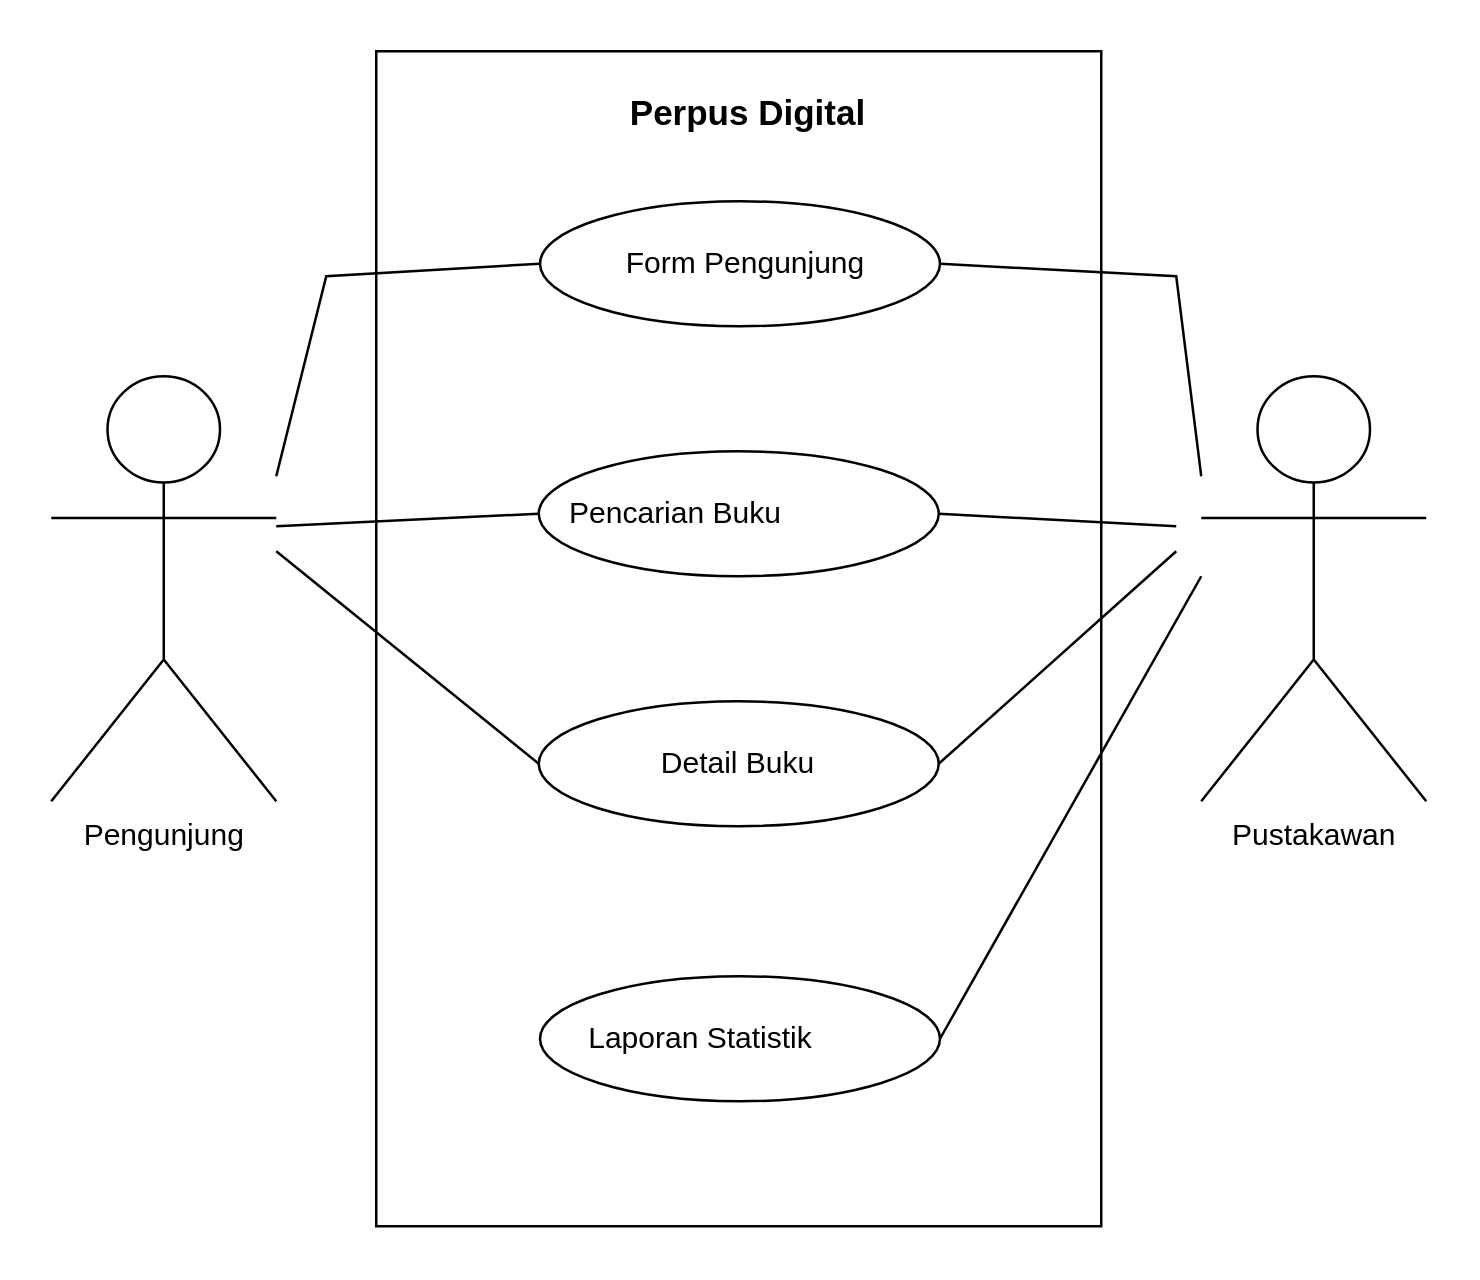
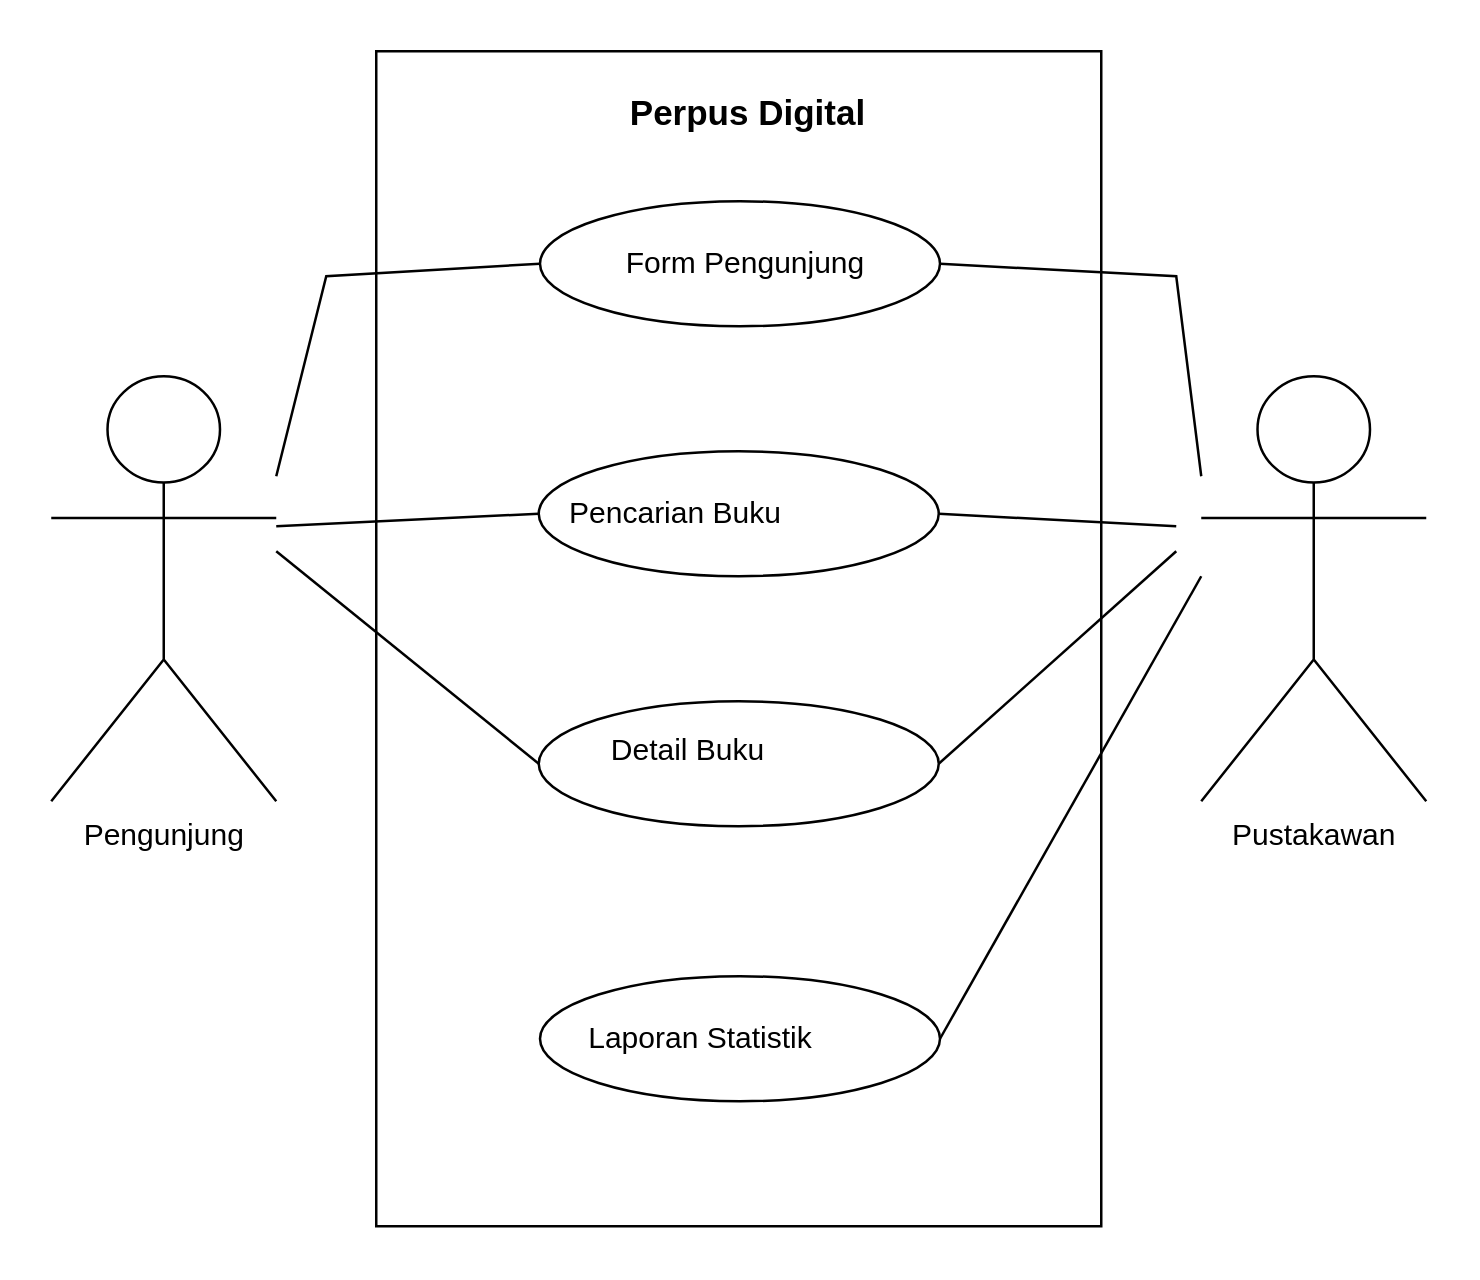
  <mxCell id="0" />
  <mxCell id="1" parent="0" />
  <mxCell id="2" value="" style="rounded=0;whiteSpace=wrap;html=1;" vertex="1" parent="1"><mxGeometry x="150" y="20" width="290" height="470" as="geometry" /></mxCell>
  <mxCell id="3" value="" style="ellipse;whiteSpace=wrap;html=1;" vertex="1" parent="1"><mxGeometry x="215.5" y="80" width="160" height="50" as="geometry" /></mxCell>
  <mxCell id="4" value="&lt;font style=&quot;font-size: 14px;&quot;&gt;&lt;b&gt;Perpus Digital&lt;/b&gt;&lt;/font&gt;" style="text;html=1;strokeColor=none;fillColor=none;align=center;verticalAlign=middle;whiteSpace=wrap;rounded=0;" vertex="1" parent="1"><mxGeometry x="248" y="30" width="102" height="30" as="geometry" /></mxCell>
  <mxCell id="5" value="" style="ellipse;whiteSpace=wrap;html=1;" vertex="1" parent="1"><mxGeometry x="215" y="180" width="160" height="50" as="geometry" /></mxCell>
  <mxCell id="6" value="" style="ellipse;whiteSpace=wrap;html=1;" vertex="1" parent="1"><mxGeometry x="215" y="280" width="160" height="50" as="geometry" /></mxCell>
  <mxCell id="7" value="" style="ellipse;whiteSpace=wrap;html=1;" vertex="1" parent="1"><mxGeometry x="215.5" y="390" width="160" height="50" as="geometry" /></mxCell>
  <mxCell id="8" value="Pengunjung" style="shape=umlActor;verticalLabelPosition=bottom;verticalAlign=top;html=1;outlineConnect=0;" vertex="1" parent="1"><mxGeometry x="20" y="150" width="90" height="170" as="geometry" /></mxCell>
  <mxCell id="9" value="Pustakawan" style="shape=umlActor;verticalLabelPosition=bottom;verticalAlign=top;html=1;outlineConnect=0;" vertex="1" parent="1"><mxGeometry x="480" y="150" width="90" height="170" as="geometry" /></mxCell>
  <mxCell id="10" value="Form Pengunjung" style="text;html=1;strokeColor=none;fillColor=none;align=center;verticalAlign=middle;whiteSpace=wrap;rounded=0;" vertex="1" parent="1"><mxGeometry x="248" y="90" width="100" height="30" as="geometry" /></mxCell>
  <mxCell id="11" value="Pencarian Buku" style="text;html=1;strokeColor=none;fillColor=none;align=center;verticalAlign=middle;whiteSpace=wrap;rounded=0;" vertex="1" parent="1"><mxGeometry x="220" y="190" width="100" height="30" as="geometry" /></mxCell>
- <mxCell id="12" value="Detail Buku" style="text;html=1;strokeColor=none;fillColor=none;align=center;verticalAlign=middle;whiteSpace=wrap;rounded=0;" vertex="1" parent="1"><mxGeometry x="245" y="290" width="100" height="30" as="geometry" /></mxCell>
+ <mxCell id="12" value="Detail Buku" style="text;html=1;strokeColor=none;fillColor=none;align=center;verticalAlign=middle;whiteSpace=wrap;rounded=0;" vertex="1" parent="1"><mxGeometry x="225" y="285" width="100" height="30" as="geometry" /></mxCell>
  <mxCell id="13" value="Laporan Statistik" style="text;html=1;strokeColor=none;fillColor=none;align=center;verticalAlign=middle;whiteSpace=wrap;rounded=0;" vertex="1" parent="1"><mxGeometry x="230" y="400" width="100" height="30" as="geometry" /></mxCell>
  <mxCell id="14" value="" style="endArrow=none;html=1;rounded=0;entryX=0;entryY=0.5;entryDx=0;entryDy=0;" edge="1" parent="1" target="3"><mxGeometry width="50" height="50" relative="1" as="geometry"><mxPoint x="110" y="190" as="sourcePoint" /><mxPoint x="160" y="150" as="targetPoint" /><Array as="points"><mxPoint x="130" y="110" /></Array></mxGeometry></mxCell>
  <mxCell id="15" value="" style="endArrow=none;html=1;rounded=0;entryX=1;entryY=0.5;entryDx=0;entryDy=0;" edge="1" parent="1" target="3"><mxGeometry width="50" height="50" relative="1" as="geometry"><mxPoint x="480" y="190" as="sourcePoint" /><mxPoint x="586" y="110" as="targetPoint" /><Array as="points"><mxPoint x="470" y="110" /></Array></mxGeometry></mxCell>
  <mxCell id="16" value="" style="endArrow=none;html=1;rounded=0;entryX=0;entryY=0.5;entryDx=0;entryDy=0;" edge="1" parent="1" target="5"><mxGeometry width="50" height="50" relative="1" as="geometry"><mxPoint x="110" y="210" as="sourcePoint" /><mxPoint x="320" y="240" as="targetPoint" /><Array as="points" /></mxGeometry></mxCell>
  <mxCell id="17" value="" style="endArrow=none;html=1;rounded=0;entryX=1;entryY=0.5;entryDx=0;entryDy=0;" edge="1" parent="1" target="5"><mxGeometry width="50" height="50" relative="1" as="geometry"><mxPoint x="470" y="210" as="sourcePoint" /><mxPoint x="320" y="240" as="targetPoint" /><Array as="points" /></mxGeometry></mxCell>
  <mxCell id="18" value="" style="endArrow=none;html=1;rounded=0;exitX=0;exitY=0.5;exitDx=0;exitDy=0;" edge="1" parent="1" source="6"><mxGeometry width="50" height="50" relative="1" as="geometry"><mxPoint x="270" y="290" as="sourcePoint" /><mxPoint x="110" y="220" as="targetPoint" /><Array as="points"><mxPoint x="110" y="220" /></Array></mxGeometry></mxCell>
  <mxCell id="19" value="" style="endArrow=none;html=1;rounded=0;exitX=1;exitY=0.5;exitDx=0;exitDy=0;" edge="1" parent="1" source="6"><mxGeometry width="50" height="50" relative="1" as="geometry"><mxPoint x="270" y="290" as="sourcePoint" /><mxPoint x="470" y="220" as="targetPoint" /></mxGeometry></mxCell>
  <mxCell id="20" value="" style="endArrow=none;html=1;rounded=0;exitX=1;exitY=0.5;exitDx=0;exitDy=0;" edge="1" parent="1" source="7"><mxGeometry width="50" height="50" relative="1" as="geometry"><mxPoint x="385" y="315" as="sourcePoint" /><mxPoint x="480" y="230" as="targetPoint" /></mxGeometry></mxCell>
